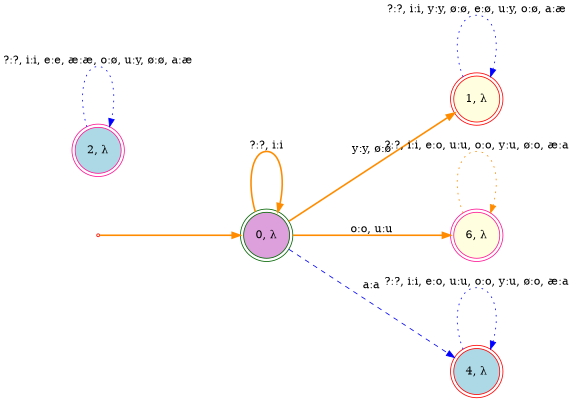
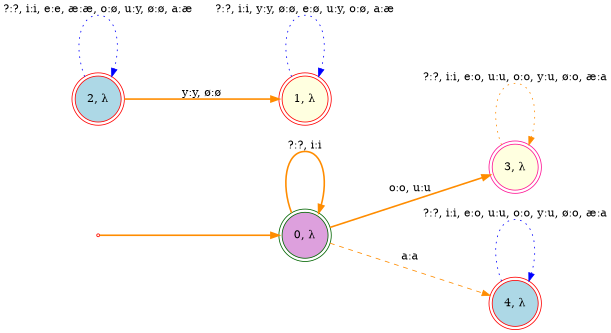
  digraph {
    nodesep=1
    rankdir=LR
    ranksep=2
    node [color=red fillcolor=lightyellow shape=doublecircle style=filled]
    edge [color=darkorange style=bold]
    start [shape=point]
    "0, λ" [color=darkgreen fillcolor=plum]
    "1, λ"
-   "3, λ" [color=deeppink label="6, λ"]
+   "3, λ" [color=deeppink]
    "4, λ" [fillcolor=lightblue]
-   "2, λ" [color=deeppink fillcolor=lightblue]
+   "2, λ" [fillcolor=lightblue]
    start -> "0, λ"
    "0, λ" -> "0, λ" [label="?:?, i:i"]
-   "0, λ" -> "1, λ" [label="y:y, ø:ø"]
+   "2, λ" -> "1, λ" [label="y:y, ø:ø"]
    "0, λ" -> "3, λ" [label="o:o, u:u"]
-   "0, λ" -> "4, λ" [color=blue label="a:a" style=dashed]
+   "0, λ" -> "4, λ" [label="a:a" style=dashed]
    "1, λ" -> "1, λ" [color=blue label="?:?, i:i, y:y, ø:ø, e:ø, u:y, o:ø, a:æ" style=dotted]
    "3, λ" -> "3, λ" [label="?:?, i:i, e:o, u:u, o:o, y:u, ø:o, æ:a" style=dotted]
    "4, λ" -> "4, λ" [color=blue label="?:?, i:i, e:o, u:u, o:o, y:u, ø:o, æ:a" style=dotted]
    "2, λ" -> "2, λ" [color=blue label="?:?, i:i, e:e, æ:æ, o:ø, u:y, ø:ø, a:æ" style=dotted]
  }
